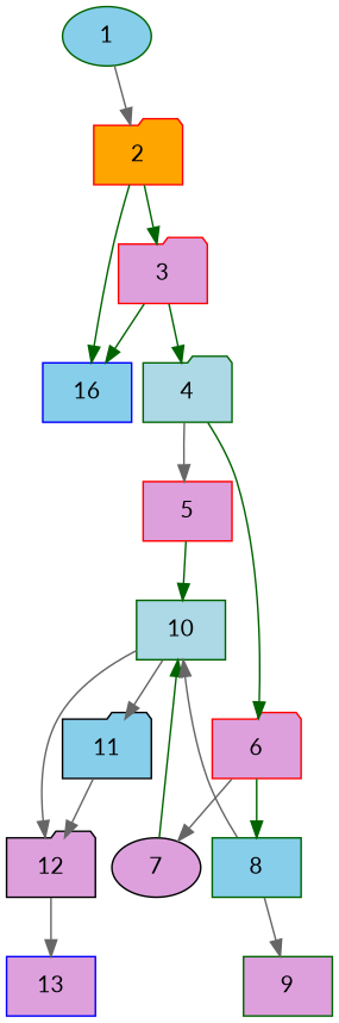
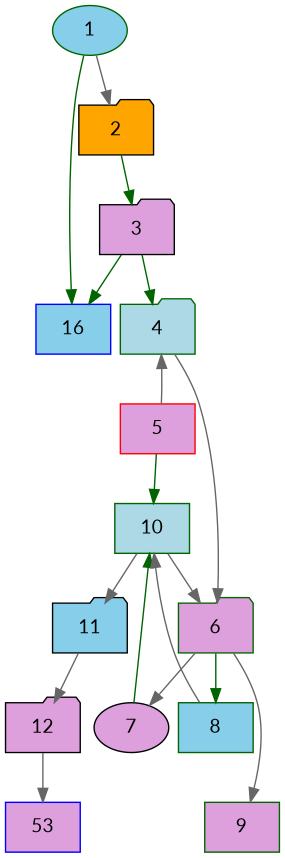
  digraph {
    fontname=Lato
    fontsize=20
    nodesep=0.1
    randsep=0.1
    node [color=darkgreen fillcolor=plum fontname=Lato shape=folder style=filled]
    edge [color=gray40 fontname=Lato]
    1 [fillcolor=skyblue shape=ellipse]
-   2 [color=red fillcolor=orange]
+   2 [color=black fillcolor=orange]
    16 [color=blue fillcolor=skyblue shape=box]
-   3 [color=red]
+   3 [color=black]
    5 [color=red shape=box]
    10 [fillcolor=lightblue shape=box]
    11 [color=black fillcolor=skyblue]
    12 [color=black]
    7 [color=black shape=ellipse]
    9 [shape=box]
-   13 [color=blue shape=box]
+   13 [color=blue shape=box label=53]
    4 [fillcolor=lightblue]
-   6 [color=red]
+   6
    8 [fillcolor=skyblue shape=box]
    subgraph sub_1 {
    }
    1 -> 2
-   2 -> 16 [color=darkgreen]
+   1 -> 16 [color=darkgreen]
    2 -> 3 [color=darkgreen]
    3 -> 16 [color=darkgreen]
    3 -> 4 [color=darkgreen]
    5 -> 10 [color=darkgreen]
    10 -> 11
-   10 -> 12
+   10 -> 6
    11 -> 12
    12 -> 13
    7 -> 10 [color=darkgreen]
-   4 -> 5
-   4 -> 6 [color=darkgreen]
+   5 -> 4
+   4 -> 6
    6 -> 7
    6 -> 8 [color=darkgreen]
    8 -> 10
-   8 -> 9
+   6 -> 9
  }
